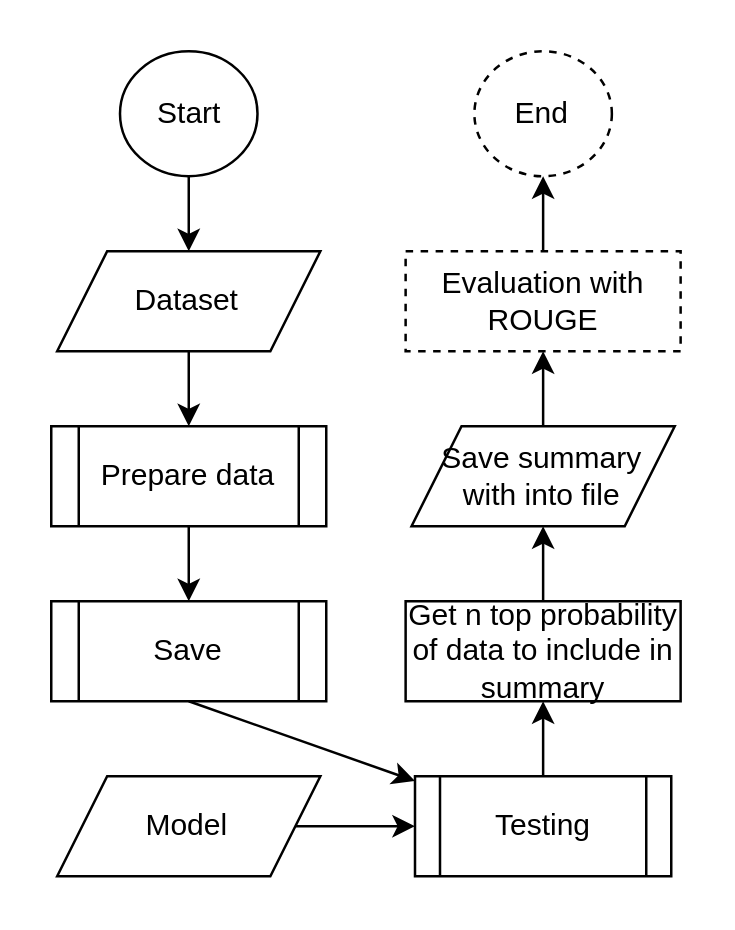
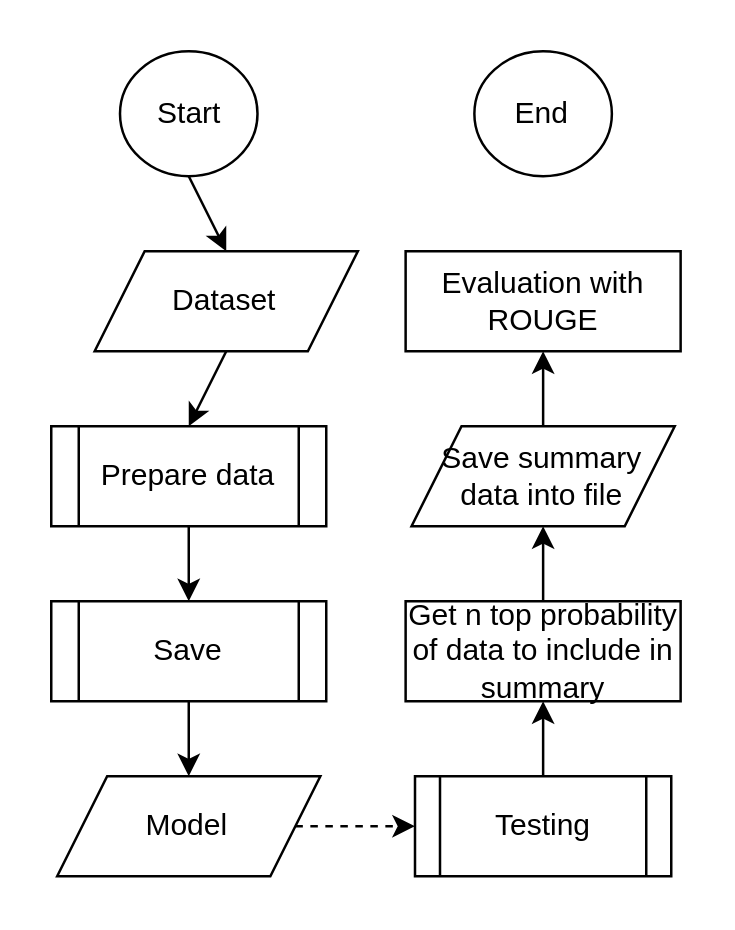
  <mxCell id="0" />
  <mxCell id="1" parent="0" />
  <mxCell id="2" value="Get n top probability of data to include in summary" style="rounded=0;whiteSpace=wrap;html=1;" parent="1" vertex="1"><mxGeometry x="161.75" y="240" width="110" height="40" as="geometry" /></mxCell>
  <mxCell id="3" value="Prepare data" style="shape=process;whiteSpace=wrap;html=1;backgroundOutline=1;" parent="1" vertex="1"><mxGeometry x="20" y="170" width="110" height="40" as="geometry" /></mxCell>
  <mxCell id="4" value="Start" style="ellipse;whiteSpace=wrap;html=1;" parent="1" vertex="1"><mxGeometry x="47.5" y="20" width="55" height="50" as="geometry" /></mxCell>
- <mxCell id="5" value="End" style="ellipse;whiteSpace=wrap;html=1;dashed=1;" parent="1" vertex="1"><mxGeometry x="189.25" y="20" width="55" height="50" as="geometry" /></mxCell>
+ <mxCell id="5" value="End" style="ellipse;whiteSpace=wrap;html=1;" parent="1" vertex="1"><mxGeometry x="189.25" y="20" width="55" height="50" as="geometry" /></mxCell>
  <mxCell id="6" value="" style="endArrow=classic;html=1;entryX=0.5;entryY=0;entryDx=0;entryDy=0;exitX=0.5;exitY=1;exitDx=0;exitDy=0;" parent="1" source="4" target="12" edge="1"><mxGeometry width="50" height="50" relative="1" as="geometry"><mxPoint x="142.5" y="110" as="sourcePoint" /><mxPoint x="-297.5" y="360" as="targetPoint" /></mxGeometry></mxCell>
  <mxCell id="7" value="" style="endArrow=classic;html=1;entryX=0.5;entryY=0;entryDx=0;entryDy=0;exitX=0.5;exitY=1;exitDx=0;exitDy=0;" parent="1" source="12" target="3" edge="1"><mxGeometry width="50" height="50" relative="1" as="geometry"><mxPoint x="-67.5" y="334" as="sourcePoint" /><mxPoint x="52.5" y="410" as="targetPoint" /></mxGeometry></mxCell>
  <mxCell id="8" value="" style="endArrow=classic;html=1;exitX=0.5;exitY=1;exitDx=0;exitDy=0;entryX=0.5;entryY=0;entryDx=0;entryDy=0;" parent="1" source="3" target="15" edge="1"><mxGeometry width="50" height="50" relative="1" as="geometry"><mxPoint x="-27.5" y="600" as="sourcePoint" /><mxPoint x="-147.5" y="570" as="targetPoint" /></mxGeometry></mxCell>
- <mxCell id="9" value="" style="endArrow=classic;html=1;exitX=0.5;exitY=1;exitDx=0;exitDy=0;" parent="1" source="15" target="16" edge="1"><mxGeometry width="50" height="50" relative="1" as="geometry"><mxPoint x="-157.5" y="690" as="sourcePoint" /><mxPoint x="-157.5" y="710" as="targetPoint" /></mxGeometry></mxCell>
+ <mxCell id="9" value="" style="endArrow=classic;html=1;exitX=0.5;exitY=1;exitDx=0;exitDy=0;entryX=0.5;entryY=0;entryDx=0;entryDy=0;" parent="1" source="15" target="17" edge="1"><mxGeometry width="50" height="50" relative="1" as="geometry"><mxPoint x="-157.5" y="690" as="sourcePoint" /><mxPoint x="-157.5" y="710" as="targetPoint" /></mxGeometry></mxCell>
  <mxCell id="10" value="" style="endArrow=classic;html=1;exitX=0.5;exitY=0;exitDx=0;exitDy=0;entryX=0.5;entryY=1;entryDx=0;entryDy=0;" parent="1" source="14" target="13" edge="1"><mxGeometry width="50" height="50" relative="1" as="geometry"><mxPoint x="-147.5" y="796.75" as="sourcePoint" /><mxPoint x="292.5" y="-96.25" as="targetPoint" /></mxGeometry></mxCell>
  <mxCell id="11" value="" style="endArrow=classic;html=1;entryX=0.5;entryY=1;entryDx=0;entryDy=0;exitX=0.5;exitY=0;exitDx=0;exitDy=0;" parent="1" source="16" edge="1" target="2"><mxGeometry width="50" height="50" relative="1" as="geometry"><mxPoint x="322.5" y="233.75" as="sourcePoint" /><mxPoint x="277.5" y="176.25" as="targetPoint" /></mxGeometry></mxCell>
- <mxCell id="12" value="Dataset" style="shape=parallelogram;perimeter=parallelogramPerimeter;whiteSpace=wrap;html=1;fixedSize=1;" parent="1" vertex="1"><mxGeometry x="22.36" y="100" width="105.28" height="40" as="geometry" /></mxCell>
- <mxCell id="13" value="Evaluation with ROUGE" style="rounded=0;whiteSpace=wrap;html=1;dashed=1;" parent="1" vertex="1"><mxGeometry x="161.75" y="100" width="110" height="40" as="geometry" /></mxCell>
- <mxCell id="14" value="Save summary with into file" style="shape=parallelogram;perimeter=parallelogramPerimeter;whiteSpace=wrap;html=1;fixedSize=1;" parent="1" vertex="1"><mxGeometry x="164.11" y="170" width="105.28" height="40" as="geometry" /></mxCell>
+ <mxCell id="12" value="Dataset" style="shape=parallelogram;perimeter=parallelogramPerimeter;whiteSpace=wrap;html=1;fixedSize=1;" parent="1" vertex="1"><mxGeometry x="37.36" y="100" width="105.28" height="40" as="geometry" /></mxCell>
+ <mxCell id="13" value="Evaluation with ROUGE" style="rounded=0;whiteSpace=wrap;html=1;" parent="1" vertex="1"><mxGeometry x="161.75" y="100" width="110" height="40" as="geometry" /></mxCell>
+ <mxCell id="14" value="Save summary data into file" style="shape=parallelogram;perimeter=parallelogramPerimeter;whiteSpace=wrap;html=1;fixedSize=1;" parent="1" vertex="1"><mxGeometry x="164.11" y="170" width="105.28" height="40" as="geometry" /></mxCell>
  <mxCell id="15" value="Save" style="shape=process;whiteSpace=wrap;html=1;backgroundOutline=1;" parent="1" vertex="1"><mxGeometry x="20" y="240" width="110" height="40" as="geometry" /></mxCell>
  <mxCell id="16" value="Testing" style="shape=process;whiteSpace=wrap;html=1;backgroundOutline=1;" parent="1" vertex="1"><mxGeometry x="165.5" y="310" width="102.5" height="40" as="geometry" /></mxCell>
  <mxCell id="17" value="Model" style="shape=parallelogram;perimeter=parallelogramPerimeter;whiteSpace=wrap;html=1;fixedSize=1;" parent="1" vertex="1"><mxGeometry x="22.36" y="310" width="105.28" height="40" as="geometry" /></mxCell>
- <mxCell id="18" value="" style="endArrow=classic;html=1;entryX=0;entryY=0.5;entryDx=0;entryDy=0;exitX=1;exitY=0.5;exitDx=0;exitDy=0;" parent="1" source="17" target="16" edge="1"><mxGeometry width="50" height="50" relative="1" as="geometry"><mxPoint x="189.5" y="730" as="sourcePoint" /><mxPoint x="252.5" y="680" as="targetPoint" /></mxGeometry></mxCell>
+ <mxCell id="18" value="" style="endArrow=classic;html=1;entryX=0;entryY=0.5;entryDx=0;entryDy=0;exitX=1;exitY=0.5;exitDx=0;exitDy=0;dashed=1;" parent="1" source="17" target="16" edge="1"><mxGeometry width="50" height="50" relative="1" as="geometry"><mxPoint x="189.5" y="730" as="sourcePoint" /><mxPoint x="252.5" y="680" as="targetPoint" /></mxGeometry></mxCell>
  <mxCell id="19" value="" style="endArrow=classic;html=1;entryX=0.5;entryY=1;entryDx=0;entryDy=0;exitX=0.5;exitY=0;exitDx=0;exitDy=0;" parent="1" source="2" target="14" edge="1"><mxGeometry width="50" height="50" relative="1" as="geometry"><mxPoint x="312.5" y="63.75" as="sourcePoint" /><mxPoint x="276.91" y="43.75" as="targetPoint" /></mxGeometry></mxCell>
- <mxCell id="20" value="" style="endArrow=classic;html=1;entryX=0.5;entryY=1;entryDx=0;entryDy=0;exitX=0.5;exitY=0;exitDx=0;exitDy=0;" parent="1" source="13" target="5" edge="1"><mxGeometry width="50" height="50" relative="1" as="geometry"><mxPoint x="292.5" y="-226.25" as="sourcePoint" /><mxPoint x="277" y="-226.25" as="targetPoint" /></mxGeometry></mxCell>
